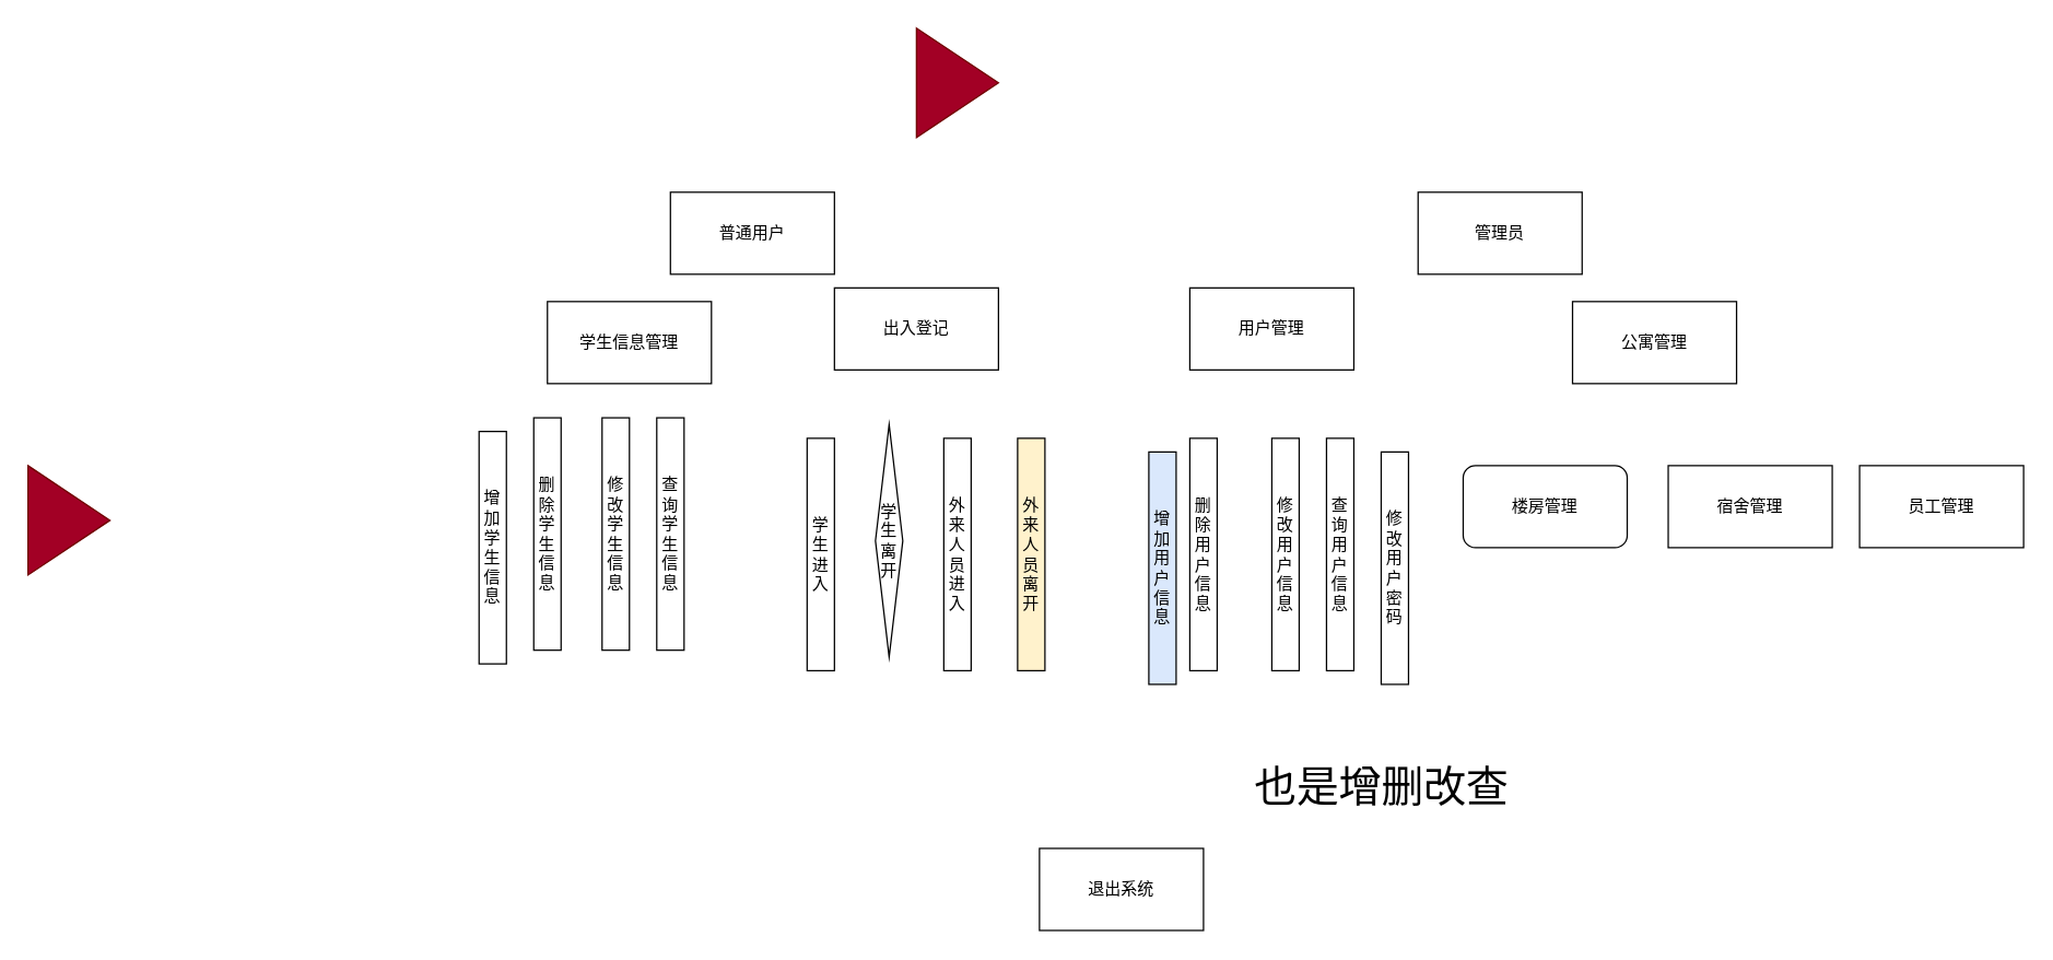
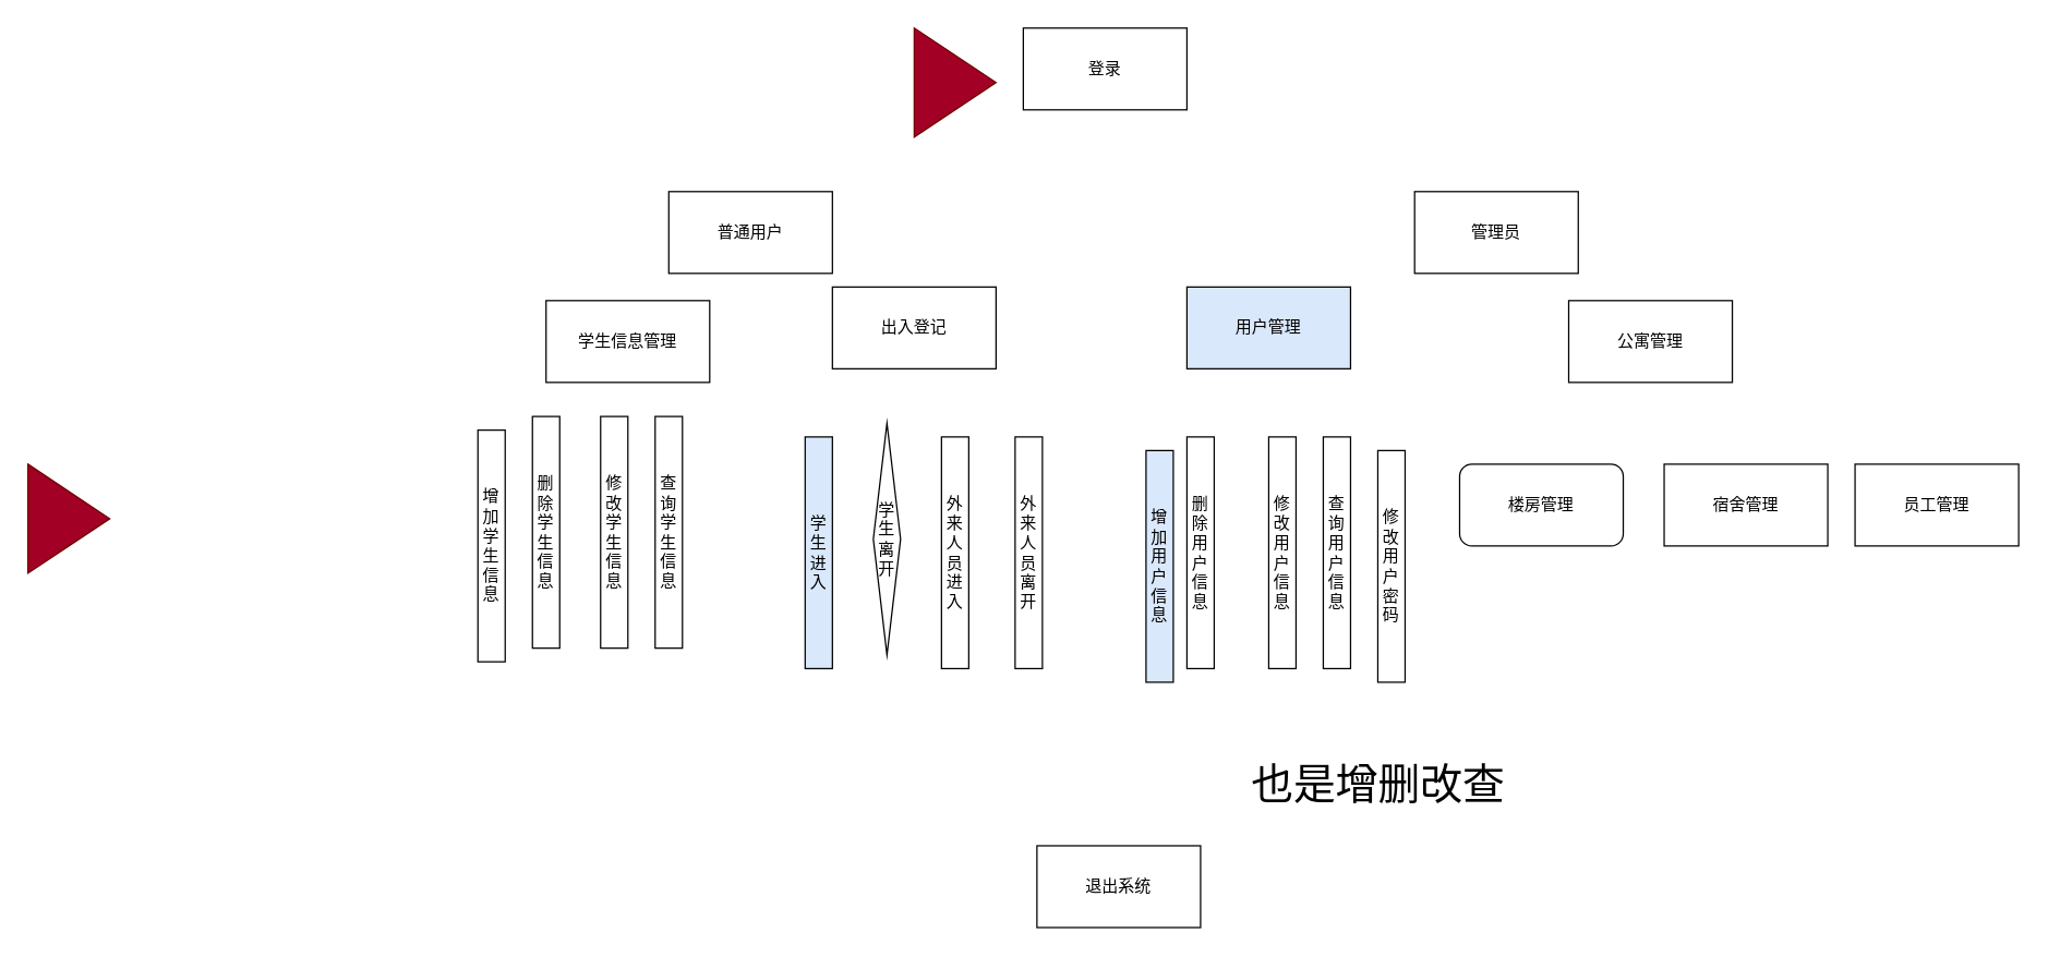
  <mxCell id="0" />
  <mxCell id="1" parent="0" />
  <mxCell id="2" value="普通用户" style="whiteSpace=wrap;html=1;" parent="1" vertex="1"><mxGeometry x="490" y="140" width="120" height="60" as="geometry" /></mxCell>
+ <mxCell id="3" value="登录" style="whiteSpace=wrap;html=1;" parent="1" vertex="1"><mxGeometry x="750" y="20" width="120" height="60" as="geometry" /></mxCell>
  <mxCell id="4" value="管理员" style="whiteSpace=wrap;html=1;" parent="1" vertex="1"><mxGeometry x="1037" y="140" width="120" height="60" as="geometry" /></mxCell>
  <mxCell id="5" value="增加学生信息" style="whiteSpace=wrap;html=1;" parent="1" vertex="1"><mxGeometry x="350" y="315" width="20" height="170" as="geometry" /></mxCell>
  <mxCell id="6" value="删除学生信息" style="whiteSpace=wrap;html=1;" parent="1" vertex="1"><mxGeometry x="390" y="305" width="20" height="170" as="geometry" /></mxCell>
- <mxCell id="7" value="外来人员离开" style="whiteSpace=wrap;html=1;fillColor=#fff2cc;" parent="1" vertex="1"><mxGeometry x="744" y="320" width="20" height="170" as="geometry" /></mxCell>
+ <mxCell id="7" value="外来人员离开" style="whiteSpace=wrap;html=1;" parent="1" vertex="1"><mxGeometry x="744" y="320" width="20" height="170" as="geometry" /></mxCell>
  <mxCell id="8" value="外来人员进入" style="whiteSpace=wrap;html=1;" parent="1" vertex="1"><mxGeometry x="690" y="320" width="20" height="170" as="geometry" /></mxCell>
  <mxCell id="9" value="学生离开" style="rhombus;whiteSpace=wrap;html=1;" parent="1" vertex="1"><mxGeometry x="640" y="310" width="20" height="170" as="geometry" /></mxCell>
- <mxCell id="10" value="学生进入" style="whiteSpace=wrap;html=1;" parent="1" vertex="1"><mxGeometry x="590" y="320" width="20" height="170" as="geometry" /></mxCell>
+ <mxCell id="10" value="学生进入" style="whiteSpace=wrap;html=1;fillColor=#dae8fc;" parent="1" vertex="1"><mxGeometry x="590" y="320" width="20" height="170" as="geometry" /></mxCell>
  <mxCell id="11" value="查询学生信息" style="whiteSpace=wrap;html=1;" parent="1" vertex="1"><mxGeometry x="480" y="305" width="20" height="170" as="geometry" /></mxCell>
  <mxCell id="12" value="修改学生信息" style="whiteSpace=wrap;html=1;" parent="1" vertex="1"><mxGeometry x="440" y="305" width="20" height="170" as="geometry" /></mxCell>
  <mxCell id="13" value="学生信息管理" style="whiteSpace=wrap;html=1;" parent="1" vertex="1"><mxGeometry x="400" y="220" width="120" height="60" as="geometry" /></mxCell>
  <mxCell id="14" value="出入登记" style="whiteSpace=wrap;html=1;" parent="1" vertex="1"><mxGeometry x="610" y="210" width="120" height="60" as="geometry" /></mxCell>
- <mxCell id="15" value="用户管理" style="whiteSpace=wrap;html=1;" parent="1" vertex="1"><mxGeometry x="870" y="210" width="120" height="60" as="geometry" /></mxCell>
+ <mxCell id="15" value="用户管理" style="whiteSpace=wrap;html=1;fillColor=#dae8fc;" parent="1" vertex="1"><mxGeometry x="870" y="210" width="120" height="60" as="geometry" /></mxCell>
  <mxCell id="16" value="公寓管理" style="whiteSpace=wrap;html=1;" parent="1" vertex="1"><mxGeometry x="1150" y="220" width="120" height="60" as="geometry" /></mxCell>
  <mxCell id="17" value="增加用户信息" style="whiteSpace=wrap;html=1;fillColor=#dae8fc;" parent="1" vertex="1"><mxGeometry x="840" y="330" width="20" height="170" as="geometry" /></mxCell>
  <mxCell id="18" value="删除用户信息" style="whiteSpace=wrap;html=1;" parent="1" vertex="1"><mxGeometry x="870" y="320" width="20" height="170" as="geometry" /></mxCell>
  <mxCell id="19" value="查询用户信息" style="whiteSpace=wrap;html=1;" parent="1" vertex="1"><mxGeometry x="970" y="320" width="20" height="170" as="geometry" /></mxCell>
  <mxCell id="20" value="修改用户信息" style="whiteSpace=wrap;html=1;" parent="1" vertex="1"><mxGeometry x="930" y="320" width="20" height="170" as="geometry" /></mxCell>
  <mxCell id="21" value="修改用户密码" style="whiteSpace=wrap;html=1;" parent="1" vertex="1"><mxGeometry x="1010" y="330" width="20" height="170" as="geometry" /></mxCell>
  <mxCell id="22" value="楼房管理" style="whiteSpace=wrap;html=1;rounded=1;" parent="1" vertex="1"><mxGeometry x="1070" y="340" width="120" height="60" as="geometry" /></mxCell>
  <mxCell id="23" value="宿舍管理" style="whiteSpace=wrap;html=1;" parent="1" vertex="1"><mxGeometry x="1220" y="340" width="120" height="60" as="geometry" /></mxCell>
  <mxCell id="24" value="员工管理" style="whiteSpace=wrap;html=1;" parent="1" vertex="1"><mxGeometry x="1360" y="340" width="120" height="60" as="geometry" /></mxCell>
  <mxCell id="25" value="也是增删改查" style="text;html=1;align=center;verticalAlign=middle;resizable=0;points=[];autosize=1;strokeColor=none;fontColor=#000000;fontSize=31;" parent="1" vertex="1"><mxGeometry x="910" y="555" width="200" height="40" as="geometry" /></mxCell>
  <mxCell id="26" value="退出系统" style="whiteSpace=wrap;html=1;" parent="1" vertex="1"><mxGeometry x="760" y="620" width="120" height="60" as="geometry" /></mxCell>
  <mxCell id="27" value="" style="triangle;whiteSpace=wrap;html=1;fillColor=#a20025;strokeColor=#6F0000;fontColor=#ffffff;" parent="1" vertex="1"><mxGeometry x="20" y="340" width="60" height="80" as="geometry" /></mxCell>
  <mxCell id="28" value="" style="triangle;whiteSpace=wrap;html=1;fillColor=#a20025;strokeColor=#6F0000;fontColor=#ffffff;" parent="1" vertex="1"><mxGeometry x="670" y="20" width="60" height="80" as="geometry" /></mxCell>
